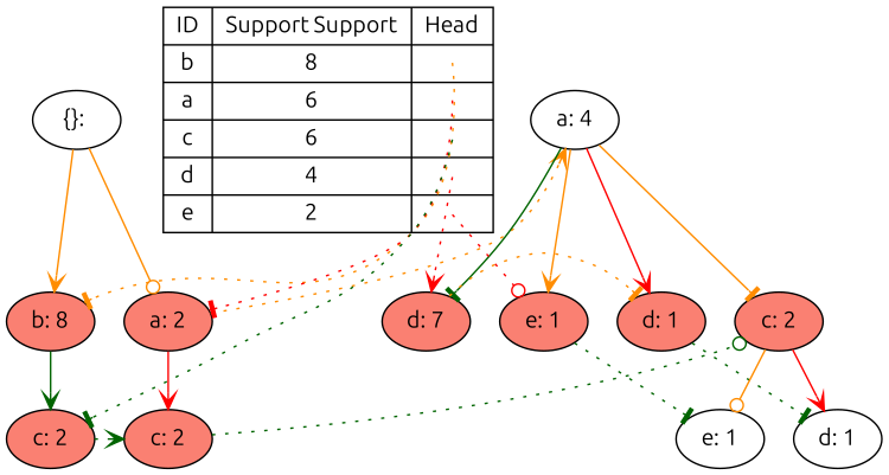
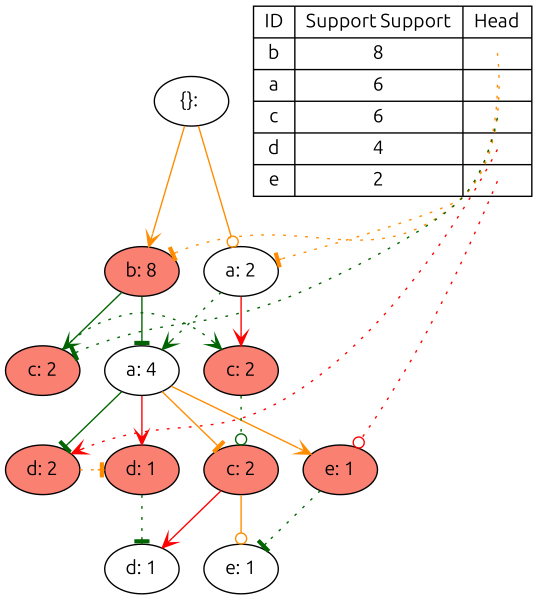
  digraph {
    fontname=Ubuntu
    node [fillcolor=salmon fontname=Ubuntu style=filled]
    edge [arrowhead=vee color=darkgreen fontname=Ubuntu]
    n1 [fillcolor=white label="{}: "]
    n2 [label="b: 8"]
-   n3 [label="a: 2"]
+   n3 [fillcolor=white label="a: 2"]
    n4 [label="c: 2"]
    n5 [fillcolor=white label="a: 4"]
    n6 [label="c: 2"]
-   n7 [label="d: 7"]
+   n7 [label="d: 2"]
    n8 [label="d: 1"]
    n9 [label="c: 2"]
    n10 [label="e: 1"]
    n11 [fillcolor=white label="d: 1"]
    n12 [fillcolor=white label="e: 1"]
    n13 [fillcolor=white label="{ID|b|a|c|d|e}|{Support Support|8|6|6|4|2}|{Head|<b>|<a>|<c>|<d>|<e>}" shape=record]
    n1 -> n2 [color=darkorange]
    n1 -> n3 [arrowhead=odot color=darkorange]
    n2 -> n4
-   n3 -> n5 [color=darkorange constraint=false style=dotted]
+   n2 -> n5 [arrowhead=tee]
+   n3 -> n5 [constraint=false style=dotted]
    n3 -> n6 [color=red]
    n4 -> n6 [constraint=false style=dotted]
    n5 -> n7 [arrowhead=tee]
    n5 -> n8 [color=red]
    n5 -> n9 [arrowhead=tee color=darkorange]
    n5 -> n10 [color=darkorange]
    n6 -> n9 [arrowhead=odot constraint=false style=dotted]
    n7 -> n8 [arrowhead=tee color=darkorange constraint=false style=dotted]
    n8 -> n11 [arrowhead=tee constraint=false style=dotted]
    n9 -> n11 [color=red]
    n9 -> n12 [arrowhead=odot color=darkorange]
    n10 -> n12 [arrowhead=tee constraint=false style=dotted]
    n13 -> n2 [arrowhead=tee color=darkorange constraint=false style=dotted tailclip=false tailport="b:c"]
-   n13 -> n3 [arrowhead=tee color=red constraint=false style=dotted tailclip=false tailport="a:c"]
+   n13 -> n3 [arrowhead=tee color=darkorange constraint=false style=dotted tailclip=false tailport="a:c"]
    n13 -> n4 [arrowhead=tee constraint=false style=dotted tailclip=false tailport="c:c"]
    n13 -> n7 [color=red constraint=false style=dotted tailclip=false tailport="d:c"]
    n13 -> n10 [arrowhead=odot color=red constraint=false style=dotted tailclip=false tailport="e:c"]
  }
